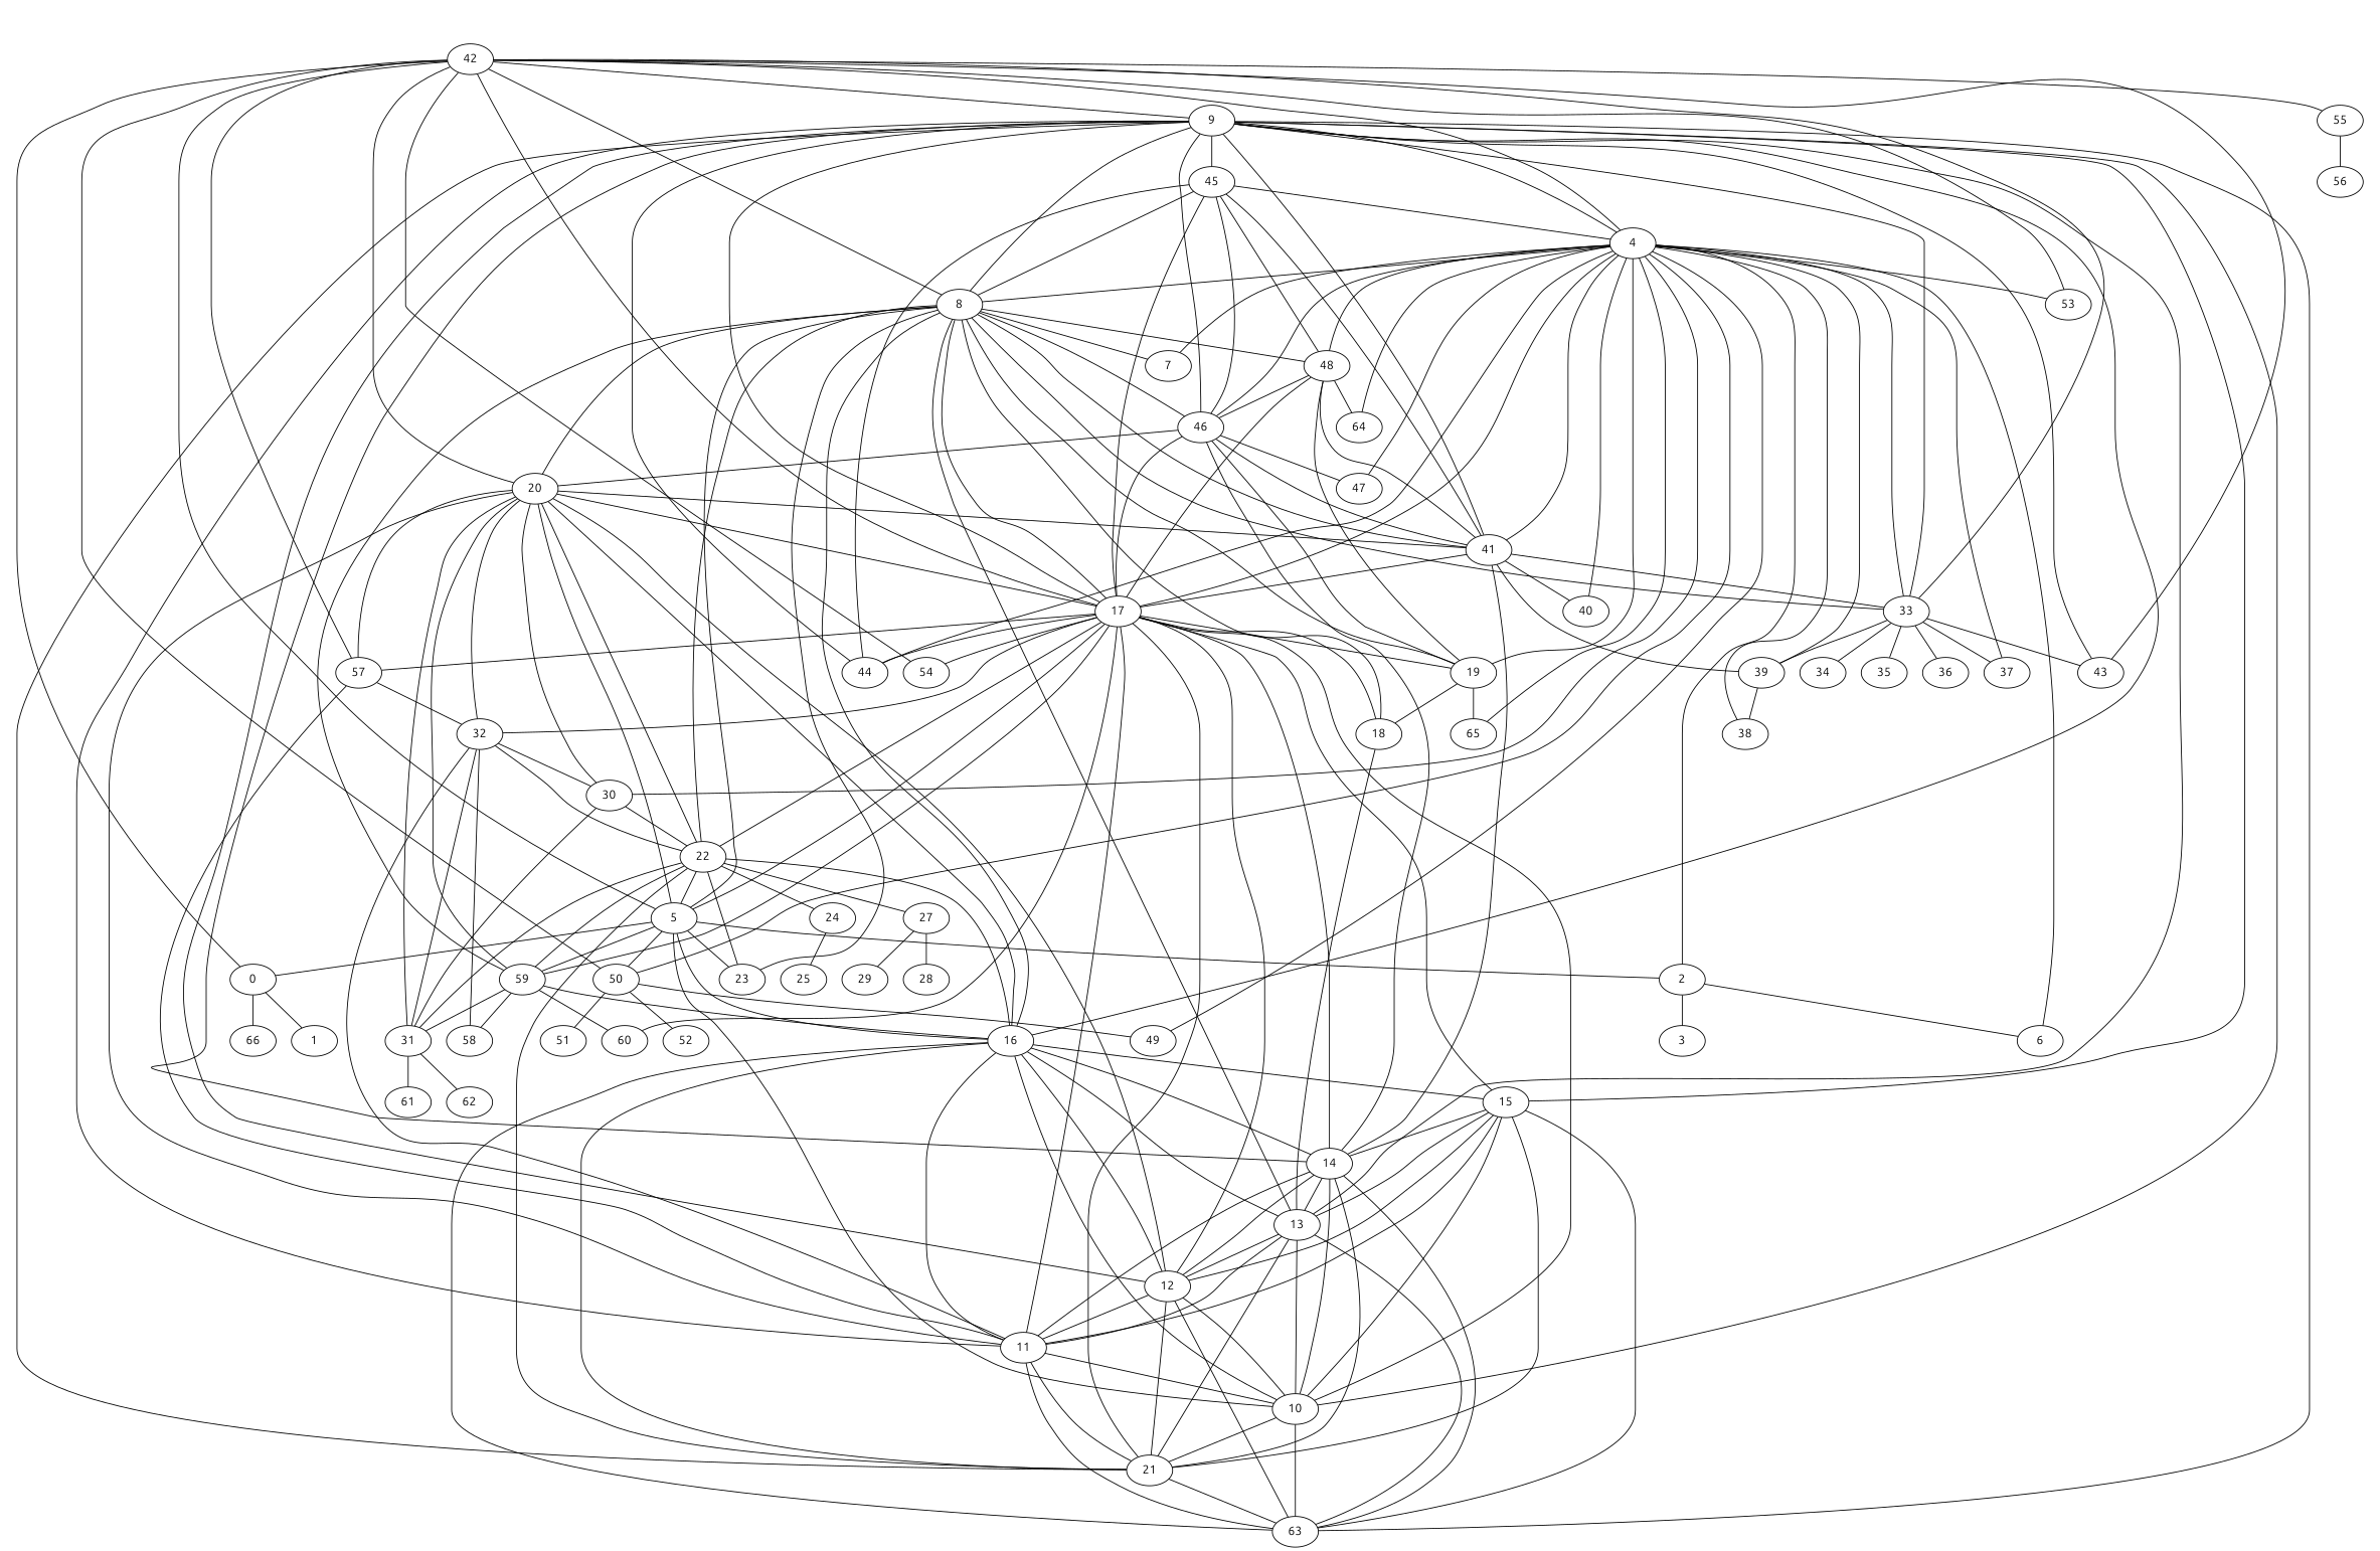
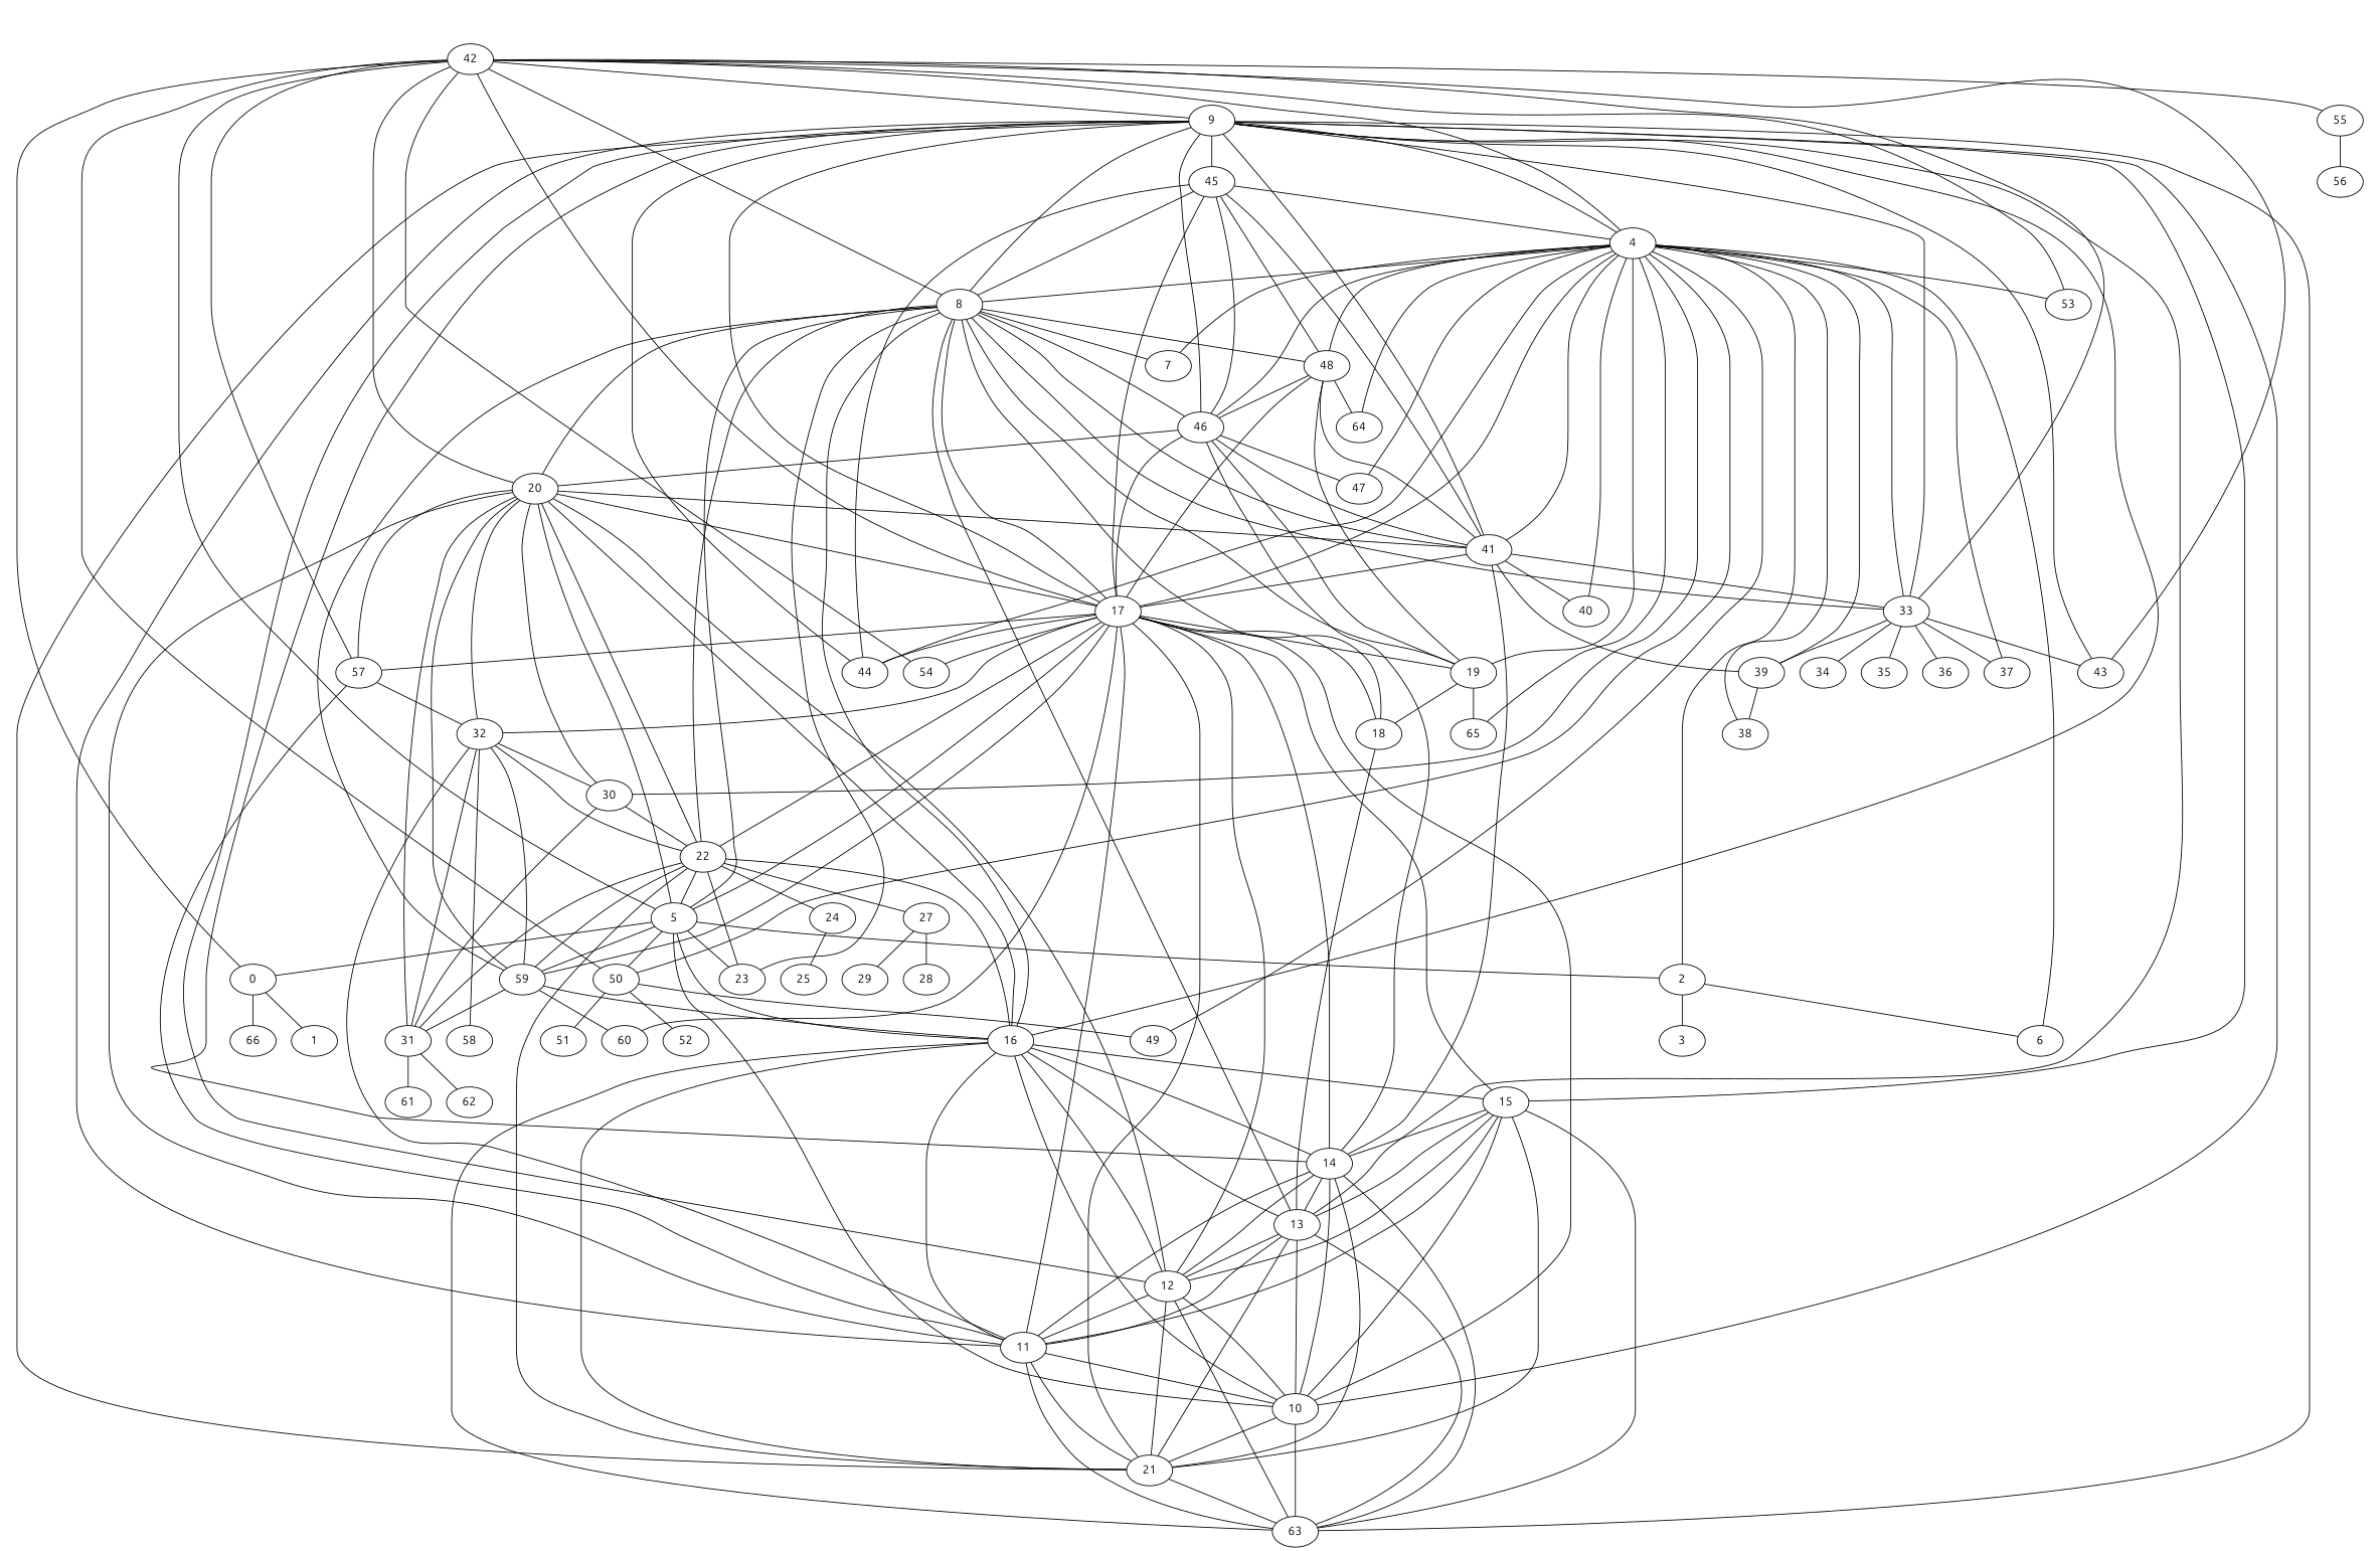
  graph {
    fontname=Ubuntu
    node [fontname=Ubuntu]
    edge [fontname=Ubuntu]
    0
    1
    66
    2
    3
    6
    4
    7
    8
    9
    17
    30
    33
    37
    38
    39
    40
    41
    42
    44
    47
    49
    50
    53
    64
    65
    5
    16
    23
    59
    13
    18
    20
    22
    45
    48
    10
    21
    43
    63
    11
    12
    14
    15
    19
    32
    54
    57
    60
    34
    35
    36
    55
    51
    52
    31
    24
    27
    46
    58
    25
    28
    29
    61
    62
    56
    0 -- 1
    0 -- 66
    2 -- 3
    2 -- 6
    4 -- 2
    4 -- 6
    4 -- 7
    4 -- 8
    4 -- 9
    4 -- 17
    4 -- 30
    4 -- 33
    4 -- 37
    4 -- 38
    4 -- 39
    4 -- 40
    4 -- 41
    4 -- 42
    4 -- 44
    4 -- 47
    4 -- 49
    4 -- 50
    4 -- 53
    4 -- 64
    4 -- 65
    8 -- 7
    8 -- 9
    8 -- 33
    8 -- 41
    8 -- 42
    8 -- 5
    8 -- 16
    8 -- 23
    8 -- 59
    8 -- 13
    8 -- 18
    8 -- 20
    8 -- 22
    8 -- 45
    8 -- 48
    9 -- 33
    9 -- 44
    9 -- 45
    9 -- 10
    9 -- 21
    9 -- 43
    9 -- 63
    17 -- 8
    17 -- 9
    17 -- 42
    17 -- 44
    17 -- 18
    17 -- 20
    17 -- 45
    17 -- 48
    17 -- 10
    17 -- 21
    17 -- 11
    17 -- 12
    17 -- 14
    17 -- 15
    17 -- 19
    17 -- 32
    17 -- 54
    17 -- 57
    17 -- 60
    30 -- 20
    30 -- 22
    33 -- 37
    33 -- 39
    33 -- 43
    33 -- 34
    33 -- 35
    33 -- 36
    39 -- 38
    41 -- 9
    41 -- 17
    41 -- 33
    41 -- 39
    41 -- 40
    41 -- 45
    41 -- 48
    41 -- 14
    42 -- 0
    42 -- 9
    42 -- 33
    42 -- 50
    42 -- 53
    42 -- 43
    42 -- 54
    42 -- 55
    50 -- 49
    50 -- 51
    50 -- 52
    5 -- 0
    5 -- 2
    5 -- 17
    5 -- 42
    5 -- 50
    5 -- 16
    5 -- 23
    5 -- 59
    5 -- 10
    16 -- 9
    16 -- 13
    16 -- 10
    16 -- 21
    16 -- 63
    16 -- 11
    16 -- 12
    16 -- 14
    16 -- 15
    59 -- 17
    59 -- 16
    59 -- 20
-   59 -- 58
+   59 -- 32
    59 -- 60
    59 -- 31
    13 -- 9
    13 -- 10
    13 -- 21
    13 -- 63
    13 -- 11
    13 -- 12
    18 -- 13
    20 -- 41
    20 -- 42
    20 -- 5
    20 -- 16
    20 -- 11
    20 -- 12
    22 -- 17
    22 -- 5
    22 -- 16
    22 -- 23
    22 -- 59
    22 -- 20
    22 -- 21
    22 -- 24
    22 -- 27
    45 -- 4
    45 -- 44
    48 -- 4
    48 -- 64
    48 -- 45
    48 -- 46
    10 -- 21
    10 -- 63
    21 -- 63
    11 -- 9
    11 -- 10
    11 -- 21
    11 -- 63
    12 -- 9
    12 -- 10
    12 -- 21
    12 -- 63
    12 -- 11
    14 -- 9
    14 -- 13
    14 -- 10
    14 -- 21
    14 -- 63
    14 -- 11
    14 -- 12
    15 -- 9
    15 -- 13
    15 -- 10
    15 -- 21
    15 -- 63
    15 -- 11
    15 -- 12
    15 -- 14
    19 -- 4
    19 -- 8
    19 -- 65
    19 -- 18
    19 -- 48
    19 -- 46
    32 -- 30
    32 -- 20
    32 -- 22
    32 -- 11
    32 -- 31
    32 -- 58
    57 -- 42
    57 -- 20
    57 -- 11
    57 -- 32
    55 -- 56
    31 -- 30
    31 -- 20
    31 -- 22
    31 -- 61
    31 -- 62
    24 -- 25
    27 -- 28
    27 -- 29
    46 -- 4
    46 -- 8
    46 -- 9
    46 -- 17
    46 -- 41
    46 -- 47
    46 -- 20
    46 -- 45
    46 -- 14
  }
